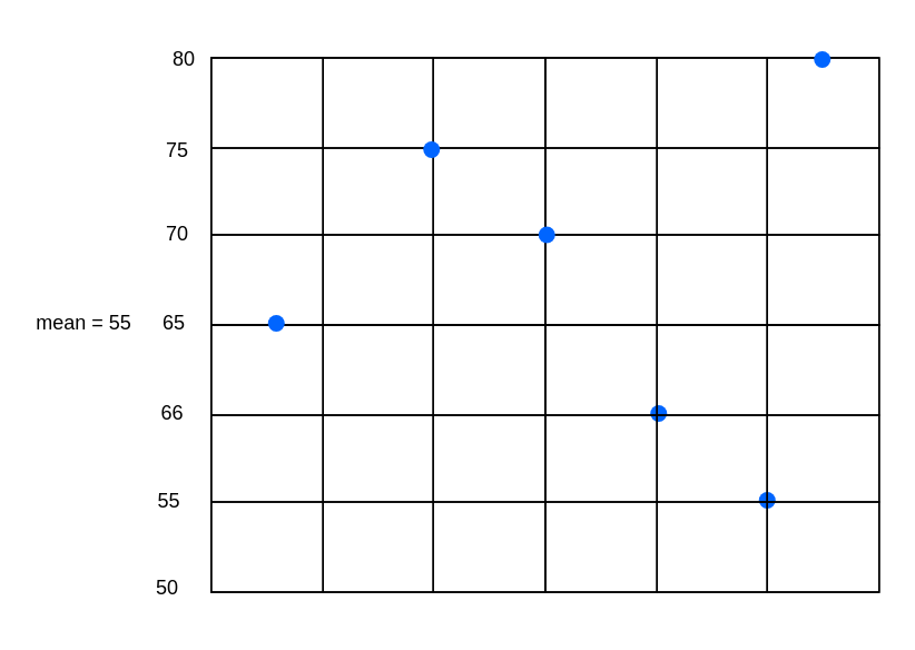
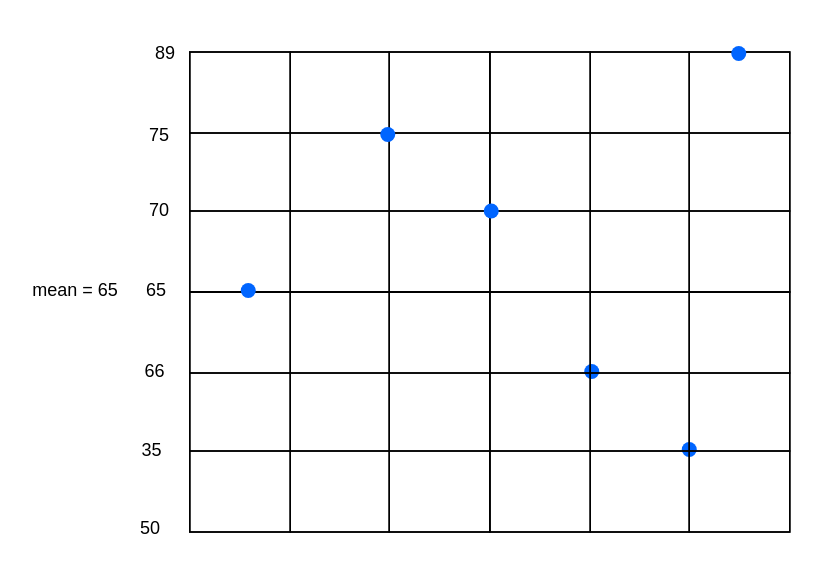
  <mxCell id="0" />
  <mxCell id="1" parent="0" />
  <mxCell id="2" value="" style="childLayout=tableLayout;recursiveResize=0;shadow=0;fillColor=none;" vertex="1" parent="1"><mxGeometry x="126" y="194" width="200" height="160" as="geometry" /></mxCell>
  <mxCell id="3" value="" style="shape=tableRow;horizontal=0;startSize=0;swimlaneHead=0;swimlaneBody=0;top=0;left=0;bottom=0;right=0;dropTarget=0;collapsible=0;recursiveResize=0;expand=0;fontStyle=0;fillColor=none;strokeColor=inherit;" vertex="1" parent="2"><mxGeometry width="200" height="54" as="geometry" /></mxCell>
  <mxCell id="4" value="" style="connectable=0;recursiveResize=0;strokeColor=inherit;fillColor=none;align=center;whiteSpace=wrap;html=1;" vertex="1" parent="3"><mxGeometry width="67" height="54" as="geometry"><mxRectangle width="67" height="54" as="alternateBounds" /></mxGeometry></mxCell>
  <mxCell id="5" value="" style="connectable=0;recursiveResize=0;strokeColor=inherit;fillColor=none;align=center;whiteSpace=wrap;html=1;" vertex="1" parent="3"><mxGeometry x="67" width="66" height="54" as="geometry"><mxRectangle width="66" height="54" as="alternateBounds" /></mxGeometry></mxCell>
  <mxCell id="6" value="" style="connectable=0;recursiveResize=0;strokeColor=inherit;fillColor=none;align=center;whiteSpace=wrap;html=1;" vertex="1" parent="3"><mxGeometry x="133" width="67" height="54" as="geometry"><mxRectangle width="67" height="54" as="alternateBounds" /></mxGeometry></mxCell>
  <mxCell id="7" style="shape=tableRow;horizontal=0;startSize=0;swimlaneHead=0;swimlaneBody=0;top=0;left=0;bottom=0;right=0;dropTarget=0;collapsible=0;recursiveResize=0;expand=0;fontStyle=0;fillColor=none;strokeColor=inherit;" vertex="1" parent="2"><mxGeometry y="54" width="200" height="52" as="geometry" /></mxCell>
  <mxCell id="8" value="" style="connectable=0;recursiveResize=0;strokeColor=inherit;fillColor=none;align=center;whiteSpace=wrap;html=1;" vertex="1" parent="7"><mxGeometry width="67" height="52" as="geometry"><mxRectangle width="67" height="52" as="alternateBounds" /></mxGeometry></mxCell>
  <mxCell id="9" value="" style="connectable=0;recursiveResize=0;strokeColor=inherit;fillColor=none;align=center;whiteSpace=wrap;html=1;" vertex="1" parent="7"><mxGeometry x="67" width="66" height="52" as="geometry"><mxRectangle width="66" height="52" as="alternateBounds" /></mxGeometry></mxCell>
  <mxCell id="10" value="" style="connectable=0;recursiveResize=0;strokeColor=inherit;fillColor=none;align=center;whiteSpace=wrap;html=1;" vertex="1" parent="7"><mxGeometry x="133" width="67" height="52" as="geometry"><mxRectangle width="67" height="52" as="alternateBounds" /></mxGeometry></mxCell>
  <mxCell id="11" style="shape=tableRow;horizontal=0;startSize=0;swimlaneHead=0;swimlaneBody=0;top=0;left=0;bottom=0;right=0;dropTarget=0;collapsible=0;recursiveResize=0;expand=0;fontStyle=0;fillColor=none;strokeColor=inherit;" vertex="1" parent="2"><mxGeometry y="106" width="200" height="54" as="geometry" /></mxCell>
  <mxCell id="12" value="" style="connectable=0;recursiveResize=0;strokeColor=inherit;fillColor=none;align=center;whiteSpace=wrap;html=1;" vertex="1" parent="11"><mxGeometry width="67" height="54" as="geometry"><mxRectangle width="67" height="54" as="alternateBounds" /></mxGeometry></mxCell>
  <mxCell id="13" value="" style="connectable=0;recursiveResize=0;strokeColor=inherit;fillColor=none;align=center;whiteSpace=wrap;html=1;" vertex="1" parent="11"><mxGeometry x="67" width="66" height="54" as="geometry"><mxRectangle width="66" height="54" as="alternateBounds" /></mxGeometry></mxCell>
  <mxCell id="14" value="" style="connectable=0;recursiveResize=0;strokeColor=inherit;fillColor=none;align=center;whiteSpace=wrap;html=1;" vertex="1" parent="11"><mxGeometry x="133" width="67" height="54" as="geometry"><mxRectangle width="67" height="54" as="alternateBounds" /></mxGeometry></mxCell>
  <mxCell id="15" value="" style="childLayout=tableLayout;recursiveResize=0;shadow=0;fillColor=none;" vertex="1" parent="1"><mxGeometry x="126" y="34" width="200" height="160" as="geometry" /></mxCell>
  <mxCell id="16" value="" style="shape=tableRow;horizontal=0;startSize=0;swimlaneHead=0;swimlaneBody=0;top=0;left=0;bottom=0;right=0;dropTarget=0;collapsible=0;recursiveResize=0;expand=0;fontStyle=0;fillColor=none;strokeColor=inherit;" vertex="1" parent="15"><mxGeometry width="200" height="54" as="geometry" /></mxCell>
  <mxCell id="17" value="" style="connectable=0;recursiveResize=0;strokeColor=inherit;fillColor=none;align=center;whiteSpace=wrap;html=1;" vertex="1" parent="16"><mxGeometry width="67" height="54" as="geometry"><mxRectangle width="67" height="54" as="alternateBounds" /></mxGeometry></mxCell>
  <mxCell id="18" value="" style="connectable=0;recursiveResize=0;strokeColor=inherit;fillColor=none;align=center;whiteSpace=wrap;html=1;" vertex="1" parent="16"><mxGeometry x="67" width="66" height="54" as="geometry"><mxRectangle width="66" height="54" as="alternateBounds" /></mxGeometry></mxCell>
  <mxCell id="19" value="" style="connectable=0;recursiveResize=0;strokeColor=inherit;fillColor=none;align=center;whiteSpace=wrap;html=1;" vertex="1" parent="16"><mxGeometry x="133" width="67" height="54" as="geometry"><mxRectangle width="67" height="54" as="alternateBounds" /></mxGeometry></mxCell>
  <mxCell id="20" style="shape=tableRow;horizontal=0;startSize=0;swimlaneHead=0;swimlaneBody=0;top=0;left=0;bottom=0;right=0;dropTarget=0;collapsible=0;recursiveResize=0;expand=0;fontStyle=0;fillColor=none;strokeColor=inherit;" vertex="1" parent="15"><mxGeometry y="54" width="200" height="52" as="geometry" /></mxCell>
  <mxCell id="21" value="" style="connectable=0;recursiveResize=0;strokeColor=inherit;fillColor=none;align=center;whiteSpace=wrap;html=1;" vertex="1" parent="20"><mxGeometry width="67" height="52" as="geometry"><mxRectangle width="67" height="52" as="alternateBounds" /></mxGeometry></mxCell>
  <mxCell id="22" value="" style="connectable=0;recursiveResize=0;strokeColor=inherit;fillColor=none;align=center;whiteSpace=wrap;html=1;" vertex="1" parent="20"><mxGeometry x="67" width="66" height="52" as="geometry"><mxRectangle width="66" height="52" as="alternateBounds" /></mxGeometry></mxCell>
  <mxCell id="23" value="&amp;nbsp;" style="connectable=0;recursiveResize=0;strokeColor=inherit;fillColor=none;align=center;whiteSpace=wrap;html=1;" vertex="1" parent="20"><mxGeometry x="133" width="67" height="52" as="geometry"><mxRectangle width="67" height="52" as="alternateBounds" /></mxGeometry></mxCell>
  <mxCell id="24" style="shape=tableRow;horizontal=0;startSize=0;swimlaneHead=0;swimlaneBody=0;top=0;left=0;bottom=0;right=0;dropTarget=0;collapsible=0;recursiveResize=0;expand=0;fontStyle=0;fillColor=none;strokeColor=inherit;" vertex="1" parent="15"><mxGeometry y="106" width="200" height="54" as="geometry" /></mxCell>
  <mxCell id="25" value="" style="connectable=0;recursiveResize=0;strokeColor=inherit;fillColor=none;align=center;whiteSpace=wrap;html=1;" vertex="1" parent="24"><mxGeometry width="67" height="54" as="geometry"><mxRectangle width="67" height="54" as="alternateBounds" /></mxGeometry></mxCell>
  <mxCell id="26" value="" style="connectable=0;recursiveResize=0;strokeColor=inherit;fillColor=none;align=center;whiteSpace=wrap;html=1;" vertex="1" parent="24"><mxGeometry x="67" width="66" height="54" as="geometry"><mxRectangle width="66" height="54" as="alternateBounds" /></mxGeometry></mxCell>
  <mxCell id="27" value="" style="connectable=0;recursiveResize=0;strokeColor=inherit;fillColor=none;align=center;whiteSpace=wrap;html=1;" vertex="1" parent="24"><mxGeometry x="133" width="67" height="54" as="geometry"><mxRectangle width="67" height="54" as="alternateBounds" /></mxGeometry></mxCell>
  <mxCell id="28" value="" style="childLayout=tableLayout;recursiveResize=0;shadow=0;fillColor=none;" vertex="1" parent="1"><mxGeometry x="326" y="34" width="200" height="160" as="geometry" /></mxCell>
  <mxCell id="29" value="" style="shape=tableRow;horizontal=0;startSize=0;swimlaneHead=0;swimlaneBody=0;top=0;left=0;bottom=0;right=0;dropTarget=0;collapsible=0;recursiveResize=0;expand=0;fontStyle=0;fillColor=none;strokeColor=inherit;" vertex="1" parent="28"><mxGeometry width="200" height="54" as="geometry" /></mxCell>
  <mxCell id="30" value="" style="connectable=0;recursiveResize=0;strokeColor=inherit;fillColor=none;align=center;whiteSpace=wrap;html=1;" vertex="1" parent="29"><mxGeometry width="67" height="54" as="geometry"><mxRectangle width="67" height="54" as="alternateBounds" /></mxGeometry></mxCell>
  <mxCell id="31" value="" style="connectable=0;recursiveResize=0;strokeColor=inherit;fillColor=none;align=center;whiteSpace=wrap;html=1;" vertex="1" parent="29"><mxGeometry x="67" width="66" height="54" as="geometry"><mxRectangle width="66" height="54" as="alternateBounds" /></mxGeometry></mxCell>
  <mxCell id="32" value="" style="connectable=0;recursiveResize=0;strokeColor=inherit;fillColor=none;align=center;whiteSpace=wrap;html=1;" vertex="1" parent="29"><mxGeometry x="133" width="67" height="54" as="geometry"><mxRectangle width="67" height="54" as="alternateBounds" /></mxGeometry></mxCell>
  <mxCell id="33" style="shape=tableRow;horizontal=0;startSize=0;swimlaneHead=0;swimlaneBody=0;top=0;left=0;bottom=0;right=0;dropTarget=0;collapsible=0;recursiveResize=0;expand=0;fontStyle=0;fillColor=none;strokeColor=inherit;" vertex="1" parent="28"><mxGeometry y="54" width="200" height="52" as="geometry" /></mxCell>
  <mxCell id="34" value="" style="connectable=0;recursiveResize=0;strokeColor=inherit;fillColor=none;align=center;whiteSpace=wrap;html=1;" vertex="1" parent="33"><mxGeometry width="67" height="52" as="geometry"><mxRectangle width="67" height="52" as="alternateBounds" /></mxGeometry></mxCell>
  <mxCell id="35" value="" style="connectable=0;recursiveResize=0;strokeColor=inherit;fillColor=none;align=center;whiteSpace=wrap;html=1;" vertex="1" parent="33"><mxGeometry x="67" width="66" height="52" as="geometry"><mxRectangle width="66" height="52" as="alternateBounds" /></mxGeometry></mxCell>
  <mxCell id="36" value="" style="connectable=0;recursiveResize=0;strokeColor=inherit;fillColor=none;align=center;whiteSpace=wrap;html=1;" vertex="1" parent="33"><mxGeometry x="133" width="67" height="52" as="geometry"><mxRectangle width="67" height="52" as="alternateBounds" /></mxGeometry></mxCell>
  <mxCell id="37" style="shape=tableRow;horizontal=0;startSize=0;swimlaneHead=0;swimlaneBody=0;top=0;left=0;bottom=0;right=0;dropTarget=0;collapsible=0;recursiveResize=0;expand=0;fontStyle=0;fillColor=none;strokeColor=inherit;" vertex="1" parent="28"><mxGeometry y="106" width="200" height="54" as="geometry" /></mxCell>
  <mxCell id="38" value="" style="connectable=0;recursiveResize=0;strokeColor=inherit;fillColor=none;align=center;whiteSpace=wrap;html=1;" vertex="1" parent="37"><mxGeometry width="67" height="54" as="geometry"><mxRectangle width="67" height="54" as="alternateBounds" /></mxGeometry></mxCell>
  <mxCell id="39" value="" style="connectable=0;recursiveResize=0;strokeColor=inherit;fillColor=none;align=center;whiteSpace=wrap;html=1;" vertex="1" parent="37"><mxGeometry x="67" width="66" height="54" as="geometry"><mxRectangle width="66" height="54" as="alternateBounds" /></mxGeometry></mxCell>
  <mxCell id="40" value="" style="connectable=0;recursiveResize=0;strokeColor=inherit;fillColor=none;align=center;whiteSpace=wrap;html=1;" vertex="1" parent="37"><mxGeometry x="133" width="67" height="54" as="geometry"><mxRectangle width="67" height="54" as="alternateBounds" /></mxGeometry></mxCell>
  <mxCell id="41" value="" style="shape=ellipse;fillColor=#0065FF;strokeColor=none;html=1;sketch=0;" vertex="1" parent="1"><mxGeometry x="253" y="84" width="10" height="10" as="geometry" /></mxCell>
  <mxCell id="42" value="" style="shape=ellipse;fillColor=#0065FF;strokeColor=none;html=1;sketch=0;" vertex="1" parent="1"><mxGeometry x="160" y="188" width="10" height="10" as="geometry" /></mxCell>
  <mxCell id="43" value="" style="shape=ellipse;fillColor=#0065FF;strokeColor=none;html=1;sketch=0;" vertex="1" parent="1"><mxGeometry x="322" y="135" width="10" height="10" as="geometry" /></mxCell>
  <mxCell id="44" value="" style="shape=ellipse;fillColor=#0065FF;strokeColor=none;html=1;sketch=0;" vertex="1" parent="1"><mxGeometry x="389" y="242" width="10" height="10" as="geometry" /></mxCell>
  <mxCell id="45" value="" style="shape=ellipse;fillColor=#0065FF;strokeColor=none;html=1;sketch=0;" vertex="1" parent="1"><mxGeometry x="487" y="30" width="10" height="10" as="geometry" /></mxCell>
  <mxCell id="46" value="" style="shape=ellipse;fillColor=#0065FF;strokeColor=none;html=1;sketch=0;" vertex="1" parent="1"><mxGeometry x="454" y="294" width="10" height="10" as="geometry" /></mxCell>
  <mxCell id="47" value="" style="childLayout=tableLayout;recursiveResize=0;shadow=0;fillColor=none;" vertex="1" parent="1"><mxGeometry x="326" y="194" width="200" height="160" as="geometry" /></mxCell>
  <mxCell id="48" value="" style="shape=tableRow;horizontal=0;startSize=0;swimlaneHead=0;swimlaneBody=0;top=0;left=0;bottom=0;right=0;dropTarget=0;collapsible=0;recursiveResize=0;expand=0;fontStyle=0;fillColor=none;strokeColor=inherit;" vertex="1" parent="47"><mxGeometry width="200" height="54" as="geometry" /></mxCell>
  <mxCell id="49" value="" style="connectable=0;recursiveResize=0;strokeColor=inherit;fillColor=none;align=center;whiteSpace=wrap;html=1;" vertex="1" parent="48"><mxGeometry width="67" height="54" as="geometry"><mxRectangle width="67" height="54" as="alternateBounds" /></mxGeometry></mxCell>
  <mxCell id="50" value="" style="connectable=0;recursiveResize=0;strokeColor=inherit;fillColor=none;align=center;whiteSpace=wrap;html=1;" vertex="1" parent="48"><mxGeometry x="67" width="66" height="54" as="geometry"><mxRectangle width="66" height="54" as="alternateBounds" /></mxGeometry></mxCell>
  <mxCell id="51" value="" style="connectable=0;recursiveResize=0;strokeColor=inherit;fillColor=none;align=center;whiteSpace=wrap;html=1;" vertex="1" parent="48"><mxGeometry x="133" width="67" height="54" as="geometry"><mxRectangle width="67" height="54" as="alternateBounds" /></mxGeometry></mxCell>
  <mxCell id="52" style="shape=tableRow;horizontal=0;startSize=0;swimlaneHead=0;swimlaneBody=0;top=0;left=0;bottom=0;right=0;dropTarget=0;collapsible=0;recursiveResize=0;expand=0;fontStyle=0;fillColor=none;strokeColor=inherit;" vertex="1" parent="47"><mxGeometry y="54" width="200" height="52" as="geometry" /></mxCell>
  <mxCell id="53" value="" style="connectable=0;recursiveResize=0;strokeColor=inherit;fillColor=none;align=center;whiteSpace=wrap;html=1;" vertex="1" parent="52"><mxGeometry width="67" height="52" as="geometry"><mxRectangle width="67" height="52" as="alternateBounds" /></mxGeometry></mxCell>
  <mxCell id="54" value="" style="connectable=0;recursiveResize=0;strokeColor=inherit;fillColor=none;align=center;whiteSpace=wrap;html=1;" vertex="1" parent="52"><mxGeometry x="67" width="66" height="52" as="geometry"><mxRectangle width="66" height="52" as="alternateBounds" /></mxGeometry></mxCell>
  <mxCell id="55" value="" style="connectable=0;recursiveResize=0;strokeColor=inherit;fillColor=none;align=center;whiteSpace=wrap;html=1;" vertex="1" parent="52"><mxGeometry x="133" width="67" height="52" as="geometry"><mxRectangle width="67" height="52" as="alternateBounds" /></mxGeometry></mxCell>
  <mxCell id="56" style="shape=tableRow;horizontal=0;startSize=0;swimlaneHead=0;swimlaneBody=0;top=0;left=0;bottom=0;right=0;dropTarget=0;collapsible=0;recursiveResize=0;expand=0;fontStyle=0;fillColor=none;strokeColor=inherit;" vertex="1" parent="47"><mxGeometry y="106" width="200" height="54" as="geometry" /></mxCell>
  <mxCell id="57" value="" style="connectable=0;recursiveResize=0;strokeColor=inherit;fillColor=none;align=center;whiteSpace=wrap;html=1;" vertex="1" parent="56"><mxGeometry width="67" height="54" as="geometry"><mxRectangle width="67" height="54" as="alternateBounds" /></mxGeometry></mxCell>
  <mxCell id="58" value="" style="connectable=0;recursiveResize=0;strokeColor=inherit;fillColor=none;align=center;whiteSpace=wrap;html=1;" vertex="1" parent="56"><mxGeometry x="67" width="66" height="54" as="geometry"><mxRectangle width="66" height="54" as="alternateBounds" /></mxGeometry></mxCell>
  <mxCell id="59" value="" style="connectable=0;recursiveResize=0;strokeColor=inherit;fillColor=none;align=center;whiteSpace=wrap;html=1;" vertex="1" parent="56"><mxGeometry x="133" width="67" height="54" as="geometry"><mxRectangle width="67" height="54" as="alternateBounds" /></mxGeometry></mxCell>
- <mxCell id="60" value="mean = 55" style="text;html=1;align=center;verticalAlign=middle;whiteSpace=wrap;rounded=0;" vertex="1" parent="1"><mxGeometry x="20" y="178" width="60" height="30" as="geometry" /></mxCell>
+ <mxCell id="60" value="mean = 65" style="text;html=1;align=center;verticalAlign=middle;whiteSpace=wrap;rounded=0;" vertex="1" parent="1"><mxGeometry x="20" y="178" width="60" height="30" as="geometry" /></mxCell>
  <mxCell id="61" value="65" style="text;html=1;align=center;verticalAlign=middle;whiteSpace=wrap;rounded=0;" vertex="1" parent="1"><mxGeometry x="74" y="178" width="60" height="30" as="geometry" /></mxCell>
  <mxCell id="62" value="70" style="text;html=1;align=center;verticalAlign=middle;whiteSpace=wrap;rounded=0;" vertex="1" parent="1"><mxGeometry x="76" y="125" width="60" height="30" as="geometry" /></mxCell>
  <mxCell id="63" value="75" style="text;html=1;align=center;verticalAlign=middle;whiteSpace=wrap;rounded=0;" vertex="1" parent="1"><mxGeometry x="76" y="75" width="60" height="30" as="geometry" /></mxCell>
- <mxCell id="64" value="80" style="text;html=1;align=center;verticalAlign=middle;whiteSpace=wrap;rounded=0;" vertex="1" parent="1"><mxGeometry x="80" y="20" width="60" height="30" as="geometry" /></mxCell>
+ <mxCell id="64" value="89" style="text;html=1;align=center;verticalAlign=middle;whiteSpace=wrap;rounded=0;" vertex="1" parent="1"><mxGeometry x="80" y="20" width="60" height="30" as="geometry" /></mxCell>
  <mxCell id="65" value="66" style="text;html=1;align=center;verticalAlign=middle;whiteSpace=wrap;rounded=0;" vertex="1" parent="1"><mxGeometry x="73" y="232" width="60" height="30" as="geometry" /></mxCell>
- <mxCell id="66" value="55" style="text;html=1;align=center;verticalAlign=middle;whiteSpace=wrap;rounded=0;" vertex="1" parent="1"><mxGeometry x="71" y="285" width="60" height="30" as="geometry" /></mxCell>
+ <mxCell id="66" value="35" style="text;html=1;align=center;verticalAlign=middle;whiteSpace=wrap;rounded=0;" vertex="1" parent="1"><mxGeometry x="71" y="285" width="60" height="30" as="geometry" /></mxCell>
  <mxCell id="67" value="50" style="text;html=1;align=center;verticalAlign=middle;whiteSpace=wrap;rounded=0;" vertex="1" parent="1"><mxGeometry x="70" y="337" width="60" height="30" as="geometry" /></mxCell>
